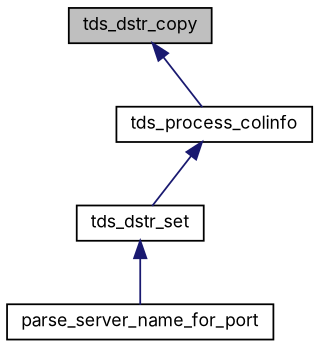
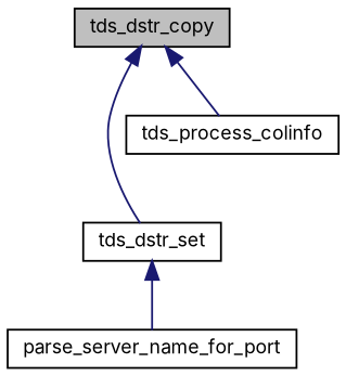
  digraph {
    fontname=Inter
    rankdir=TB
    node [color=black fillcolor=white fontname=Inter fontsize=10 shape=record style=filled]
    edge [color=midnightblue dir=back fontname=Inter fontsize=10 labelfontname=Helvetica labelfontsize=10 style=solid]
    n1 [fillcolor=grey75 fontcolor=black height=0.2 label=tds_dstr_copy width=0.4]
    n2 [height=0.2 label=tds_dstr_set width=0.4]
    n3 [height=0.2 label=tds_process_colinfo width=0.4]
    n4 [height=0.2 label=parse_server_name_for_port width=0.4]
-   n3 -> n2
+   n1 -> n2
    n1 -> n3
    n2 -> n4
  }
